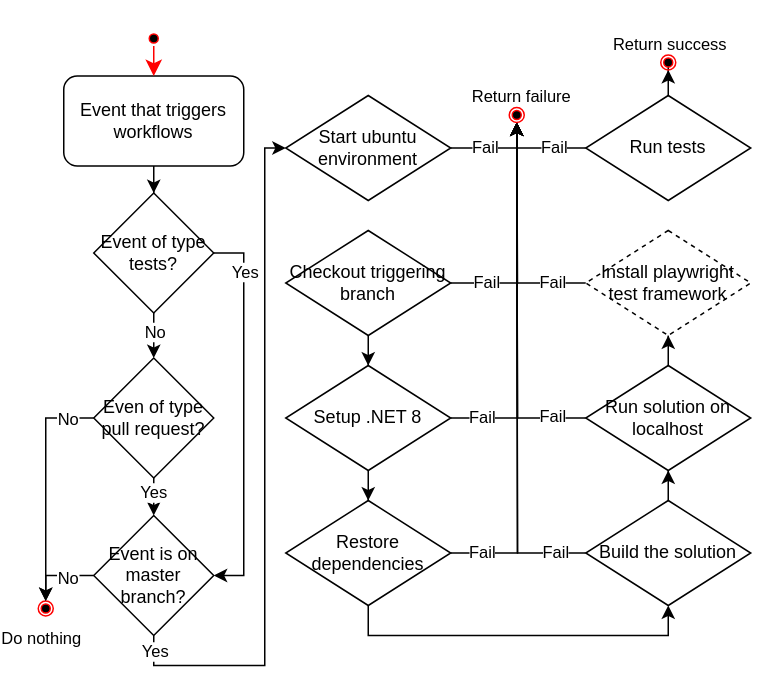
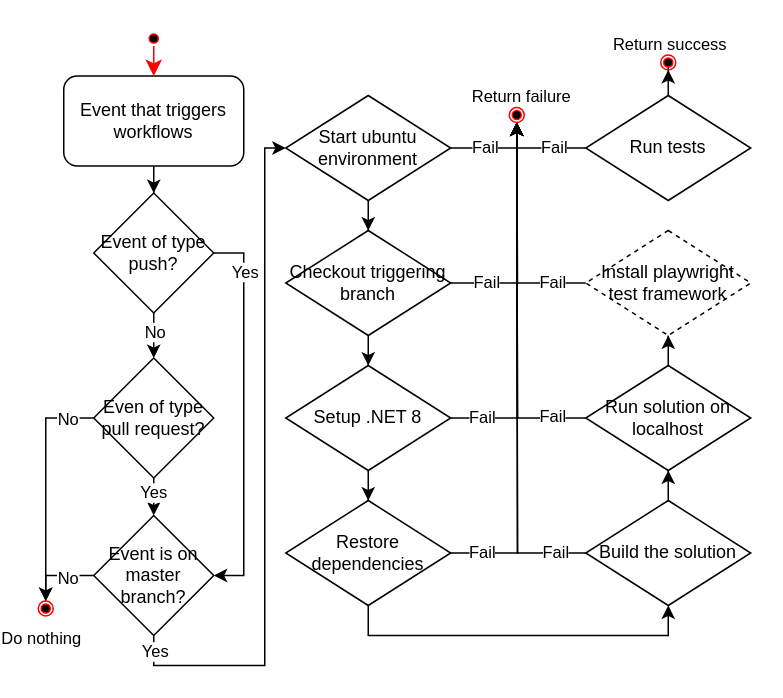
  <mxCell id="0" />
  <mxCell id="1" parent="0" />
  <mxCell id="2" value="" style="ellipse;html=1;shape=endState;fillColor=#000000;strokeColor=#ff0000;" parent="1" vertex="1"><mxGeometry x="20" y="400" width="10" height="10" as="geometry" /></mxCell>
  <mxCell id="3" style="edgeStyle=orthogonalEdgeStyle;rounded=0;orthogonalLoop=1;jettySize=auto;html=1;entryX=0.5;entryY=0;entryDx=0;entryDy=0;" parent="1" source="4" target="9" edge="1"><mxGeometry relative="1" as="geometry" /></mxCell>
  <mxCell id="4" value="&lt;font&gt;Event that triggers workflows&lt;/font&gt;" style="rounded=1;whiteSpace=wrap;html=1;" parent="1" vertex="1"><mxGeometry x="37" y="50" width="120" height="60" as="geometry" /></mxCell>
  <mxCell id="5" style="edgeStyle=orthogonalEdgeStyle;rounded=0;orthogonalLoop=1;jettySize=auto;html=1;entryX=0.5;entryY=0;entryDx=0;entryDy=0;" parent="1" source="9" target="14" edge="1"><mxGeometry relative="1" as="geometry" /></mxCell>
  <mxCell id="6" value="No" style="edgeLabel;html=1;align=center;verticalAlign=middle;resizable=0;points=[];" parent="5" vertex="1" connectable="0"><mxGeometry x="0.481" y="-1" relative="1" as="geometry"><mxPoint x="1" y="-5" as="offset" /></mxGeometry></mxCell>
  <mxCell id="7" style="edgeStyle=orthogonalEdgeStyle;rounded=0;orthogonalLoop=1;jettySize=auto;html=1;exitX=1;exitY=0.5;exitDx=0;exitDy=0;entryX=1;entryY=0.5;entryDx=0;entryDy=0;" edge="1" parent="1" source="9" target="57"><mxGeometry relative="1" as="geometry" /></mxCell>
  <mxCell id="8" value="Yes" style="edgeLabel;html=1;align=center;verticalAlign=middle;resizable=0;points=[];" vertex="1" connectable="0" parent="7"><mxGeometry x="-0.906" y="1" relative="1" as="geometry"><mxPoint x="8" y="13" as="offset" /></mxGeometry></mxCell>
- <mxCell id="9" value="Event of type tests?" style="rhombus;whiteSpace=wrap;html=1;" parent="1" vertex="1"><mxGeometry x="57" y="128" width="80" height="80" as="geometry" /></mxCell>
+ <mxCell id="9" value="Event of type push?" style="rhombus;whiteSpace=wrap;html=1;" parent="1" vertex="1"><mxGeometry x="57" y="128" width="80" height="80" as="geometry" /></mxCell>
  <mxCell id="10" style="edgeStyle=orthogonalEdgeStyle;rounded=0;orthogonalLoop=1;jettySize=auto;html=1;exitX=0.5;exitY=1;exitDx=0;exitDy=0;entryX=0.5;entryY=0;entryDx=0;entryDy=0;" parent="1" source="14" target="57" edge="1"><mxGeometry relative="1" as="geometry" /></mxCell>
  <mxCell id="11" value="Yes" style="edgeLabel;html=1;align=center;verticalAlign=middle;resizable=0;points=[];" parent="10" vertex="1" connectable="0"><mxGeometry x="-0.6" y="1" relative="1" as="geometry"><mxPoint x="-2" y="4" as="offset" /></mxGeometry></mxCell>
  <mxCell id="12" style="edgeStyle=orthogonalEdgeStyle;rounded=0;orthogonalLoop=1;jettySize=auto;html=1;entryX=0.5;entryY=0;entryDx=0;entryDy=0;" parent="1" source="14" target="2" edge="1"><mxGeometry relative="1" as="geometry" /></mxCell>
  <mxCell id="13" value="No" style="edgeLabel;html=1;align=center;verticalAlign=middle;resizable=0;points=[];" parent="12" vertex="1" connectable="0"><mxGeometry x="-0.763" relative="1" as="geometry"><mxPoint as="offset" /></mxGeometry></mxCell>
  <mxCell id="14" value="Even of type pull request?" style="rhombus;whiteSpace=wrap;html=1;" parent="1" vertex="1"><mxGeometry x="57" y="238" width="80" height="80" as="geometry" /></mxCell>
+ <mxCell id="15" style="edgeStyle=orthogonalEdgeStyle;rounded=0;orthogonalLoop=1;jettySize=auto;html=1;" parent="1" source="18" target="22" edge="1"><mxGeometry relative="1" as="geometry" /></mxCell>
  <mxCell id="16" style="edgeStyle=orthogonalEdgeStyle;rounded=0;orthogonalLoop=1;jettySize=auto;html=1;entryX=0.5;entryY=1;entryDx=0;entryDy=0;" parent="1" source="18" edge="1"><mxGeometry relative="1" as="geometry"><mxPoint x="339" y="81" as="targetPoint" /><Array as="points"><mxPoint x="339" y="98" /></Array></mxGeometry></mxCell>
  <mxCell id="17" value="Fail" style="edgeLabel;html=1;align=center;verticalAlign=middle;resizable=0;points=[];" parent="16" vertex="1" connectable="0"><mxGeometry x="-0.318" y="-2" relative="1" as="geometry"><mxPoint x="1" y="-3" as="offset" /></mxGeometry></mxCell>
  <mxCell id="18" value="Start ubuntu environment" style="rhombus;whiteSpace=wrap;html=1;" parent="1" vertex="1"><mxGeometry x="185" y="63" width="110" height="70" as="geometry" /></mxCell>
  <mxCell id="19" style="edgeStyle=orthogonalEdgeStyle;rounded=0;orthogonalLoop=1;jettySize=auto;html=1;" parent="1" source="22" target="25" edge="1"><mxGeometry relative="1" as="geometry" /></mxCell>
  <mxCell id="20" style="edgeStyle=orthogonalEdgeStyle;rounded=0;orthogonalLoop=1;jettySize=auto;html=1;entryX=0.5;entryY=1;entryDx=0;entryDy=0;" parent="1" source="22" edge="1"><mxGeometry relative="1" as="geometry"><mxPoint x="339" y="81" as="targetPoint" /></mxGeometry></mxCell>
  <mxCell id="21" value="Fail" style="edgeLabel;html=1;align=center;verticalAlign=middle;resizable=0;points=[];" parent="20" vertex="1" connectable="0"><mxGeometry x="-0.517" y="2" relative="1" as="geometry"><mxPoint x="-14" y="1" as="offset" /></mxGeometry></mxCell>
  <mxCell id="22" value="Checkout triggering branch" style="rhombus;whiteSpace=wrap;html=1;" parent="1" vertex="1"><mxGeometry x="185" y="153" width="110" height="70" as="geometry" /></mxCell>
  <mxCell id="23" style="edgeStyle=orthogonalEdgeStyle;rounded=0;orthogonalLoop=1;jettySize=auto;html=1;entryX=0.5;entryY=0;entryDx=0;entryDy=0;" parent="1" source="25" target="38" edge="1"><mxGeometry relative="1" as="geometry" /></mxCell>
  <mxCell id="24" style="edgeStyle=orthogonalEdgeStyle;rounded=0;orthogonalLoop=1;jettySize=auto;html=1;entryX=0.5;entryY=1;entryDx=0;entryDy=0;" parent="1" source="25" edge="1"><mxGeometry relative="1" as="geometry"><mxPoint x="339" y="81" as="targetPoint" /></mxGeometry></mxCell>
  <mxCell id="25" value="Setup .NET 8" style="rhombus;whiteSpace=wrap;html=1;" parent="1" vertex="1"><mxGeometry x="185" y="243" width="110" height="70" as="geometry" /></mxCell>
  <mxCell id="26" style="edgeStyle=orthogonalEdgeStyle;rounded=0;orthogonalLoop=1;jettySize=auto;html=1;entryX=0.5;entryY=1;entryDx=0;entryDy=0;" parent="1" source="30" target="42" edge="1"><mxGeometry relative="1" as="geometry" /></mxCell>
  <mxCell id="27" style="edgeStyle=orthogonalEdgeStyle;rounded=0;orthogonalLoop=1;jettySize=auto;html=1;entryX=0.5;entryY=1;entryDx=0;entryDy=0;" parent="1" source="30" edge="1"><mxGeometry relative="1" as="geometry"><mxPoint x="339" y="81" as="targetPoint" /></mxGeometry></mxCell>
  <mxCell id="28" value="Fail" style="edgeLabel;html=1;align=center;verticalAlign=middle;resizable=0;points=[];" parent="27" vertex="1" connectable="0"><mxGeometry x="-0.627" relative="1" as="geometry"><mxPoint x="-25" y="-1" as="offset" /></mxGeometry></mxCell>
  <mxCell id="29" value="Fail" style="edgeLabel;html=1;align=center;verticalAlign=middle;resizable=0;points=[];" parent="27" vertex="1" connectable="0"><mxGeometry x="-0.811" relative="1" as="geometry"><mxPoint y="-2" as="offset" /></mxGeometry></mxCell>
  <mxCell id="30" value="Run solution on localhost" style="rhombus;whiteSpace=wrap;html=1;" parent="1" vertex="1"><mxGeometry x="385" y="243" width="110" height="70" as="geometry" /></mxCell>
  <mxCell id="31" style="edgeStyle=orthogonalEdgeStyle;rounded=0;orthogonalLoop=1;jettySize=auto;html=1;entryX=0.5;entryY=1;entryDx=0;entryDy=0;" parent="1" source="34" target="30" edge="1"><mxGeometry relative="1" as="geometry" /></mxCell>
  <mxCell id="32" style="edgeStyle=orthogonalEdgeStyle;rounded=0;orthogonalLoop=1;jettySize=auto;html=1;" parent="1" source="34" edge="1"><mxGeometry relative="1" as="geometry"><mxPoint x="339" y="81" as="targetPoint" /></mxGeometry></mxCell>
  <mxCell id="33" value="Fail" style="edgeLabel;html=1;align=center;verticalAlign=middle;resizable=0;points=[];" parent="32" vertex="1" connectable="0"><mxGeometry x="-0.821" y="-2" relative="1" as="geometry"><mxPoint x="9" y="1" as="offset" /></mxGeometry></mxCell>
  <mxCell id="34" value="Build the solution" style="rhombus;whiteSpace=wrap;html=1;" parent="1" vertex="1"><mxGeometry x="385" y="333" width="110" height="70" as="geometry" /></mxCell>
  <mxCell id="35" style="edgeStyle=orthogonalEdgeStyle;rounded=0;orthogonalLoop=1;jettySize=auto;html=1;entryX=0.5;entryY=1;entryDx=0;entryDy=0;exitX=0.5;exitY=1;exitDx=0;exitDy=0;" parent="1" source="38" target="34" edge="1"><mxGeometry relative="1" as="geometry" /></mxCell>
  <mxCell id="36" style="edgeStyle=orthogonalEdgeStyle;rounded=0;orthogonalLoop=1;jettySize=auto;html=1;" parent="1" source="38" edge="1"><mxGeometry relative="1" as="geometry"><mxPoint x="339" y="81" as="targetPoint" /></mxGeometry></mxCell>
  <mxCell id="37" value="Fail" style="edgeLabel;html=1;align=center;verticalAlign=middle;resizable=0;points=[];" parent="36" vertex="1" connectable="0"><mxGeometry x="-0.86" y="-2" relative="1" as="geometry"><mxPoint x="-3" y="-3" as="offset" /></mxGeometry></mxCell>
  <mxCell id="38" value="Restore dependencies" style="rhombus;whiteSpace=wrap;html=1;" parent="1" vertex="1"><mxGeometry x="185" y="333" width="110" height="70" as="geometry" /></mxCell>
  <mxCell id="39" style="edgeStyle=orthogonalEdgeStyle;rounded=0;orthogonalLoop=1;jettySize=auto;html=1;exitX=0;exitY=0.5;exitDx=0;exitDy=0;entryX=0.5;entryY=1;entryDx=0;entryDy=0;" parent="1" source="42" target="51" edge="1"><mxGeometry relative="1" as="geometry" /></mxCell>
  <mxCell id="40" value="Fail" style="edgeLabel;html=1;align=center;verticalAlign=middle;resizable=0;points=[];" parent="39" vertex="1" connectable="0"><mxGeometry x="-0.696" y="-1" relative="1" as="geometry"><mxPoint as="offset" /></mxGeometry></mxCell>
  <mxCell id="41" value="Return failure" style="edgeLabel;html=1;align=center;verticalAlign=middle;resizable=0;points=[];" parent="39" vertex="1" connectable="0"><mxGeometry x="0.475" y="1" relative="1" as="geometry"><mxPoint x="3" y="-58" as="offset" /></mxGeometry></mxCell>
  <mxCell id="42" value="Install playwright test framework" style="rhombus;whiteSpace=wrap;html=1;dashed=1;" parent="1" vertex="1"><mxGeometry x="385" y="153" width="110" height="70" as="geometry" /></mxCell>
  <mxCell id="43" style="edgeStyle=orthogonalEdgeStyle;rounded=0;orthogonalLoop=1;jettySize=auto;html=1;entryX=0.5;entryY=1;entryDx=0;entryDy=0;" parent="1" source="47" target="48" edge="1"><mxGeometry relative="1" as="geometry" /></mxCell>
  <mxCell id="44" value="Return success" style="edgeLabel;html=1;align=center;verticalAlign=middle;resizable=0;points=[];" parent="43" vertex="1" connectable="0"><mxGeometry x="0.619" y="-1" relative="1" as="geometry"><mxPoint x="-1" y="-30" as="offset" /></mxGeometry></mxCell>
  <mxCell id="45" style="edgeStyle=orthogonalEdgeStyle;rounded=0;orthogonalLoop=1;jettySize=auto;html=1;exitX=0;exitY=0.5;exitDx=0;exitDy=0;entryX=0.5;entryY=1;entryDx=0;entryDy=0;" parent="1" source="47" target="51" edge="1"><mxGeometry relative="1" as="geometry"><Array as="points"><mxPoint x="339" y="98" /></Array></mxGeometry></mxCell>
  <mxCell id="46" value="Fail" style="edgeLabel;html=1;align=center;verticalAlign=middle;resizable=0;points=[];" parent="45" vertex="1" connectable="0"><mxGeometry x="-0.332" relative="1" as="geometry"><mxPoint x="-1" y="-1" as="offset" /></mxGeometry></mxCell>
  <mxCell id="47" value="Run tests" style="rhombus;whiteSpace=wrap;html=1;" parent="1" vertex="1"><mxGeometry x="385" y="63" width="110" height="70" as="geometry" /></mxCell>
  <mxCell id="48" value="" style="ellipse;html=1;shape=endState;fillColor=#000000;strokeColor=#ff0000;" parent="1" vertex="1"><mxGeometry x="435" y="36" width="10" height="10" as="geometry" /></mxCell>
  <mxCell id="49" value="" style="ellipse;html=1;shape=startState;fillColor=#000000;strokeColor=#ff0000;" parent="1" vertex="1"><mxGeometry x="92" y="20" width="10" height="10" as="geometry" /></mxCell>
  <mxCell id="50" value="" style="edgeStyle=orthogonalEdgeStyle;html=1;verticalAlign=bottom;endArrow=classic;endSize=8;strokeColor=#ff0000;rounded=0;endFill=1;" parent="1" source="49" edge="1"><mxGeometry relative="1" as="geometry"><mxPoint x="97" y="50" as="targetPoint" /></mxGeometry></mxCell>
  <mxCell id="51" value="" style="ellipse;html=1;shape=endState;fillColor=#000000;strokeColor=#ff0000;" parent="1" vertex="1"><mxGeometry x="334" y="71" width="10" height="10" as="geometry" /></mxCell>
  <mxCell id="52" style="edgeStyle=orthogonalEdgeStyle;rounded=0;orthogonalLoop=1;jettySize=auto;html=1;exitX=0;exitY=0.5;exitDx=0;exitDy=0;entryX=0.5;entryY=0;entryDx=0;entryDy=0;" parent="1" source="57" target="2" edge="1"><mxGeometry relative="1" as="geometry" /></mxCell>
  <mxCell id="53" value="Do nothing" style="edgeLabel;html=1;align=center;verticalAlign=middle;resizable=0;points=[];" parent="52" vertex="1" connectable="0"><mxGeometry x="0.292" y="-4" relative="1" as="geometry"><mxPoint y="41" as="offset" /></mxGeometry></mxCell>
  <mxCell id="54" value="No" style="edgeLabel;html=1;align=center;verticalAlign=middle;resizable=0;points=[];" parent="52" vertex="1" connectable="0"><mxGeometry x="-0.279" y="1" relative="1" as="geometry"><mxPoint as="offset" /></mxGeometry></mxCell>
  <mxCell id="55" style="edgeStyle=orthogonalEdgeStyle;rounded=0;orthogonalLoop=1;jettySize=auto;html=1;exitX=0.5;exitY=1;exitDx=0;exitDy=0;entryX=0;entryY=0.5;entryDx=0;entryDy=0;" edge="1" parent="1" source="57" target="18"><mxGeometry relative="1" as="geometry"><Array as="points"><mxPoint x="97" y="443" /><mxPoint x="171" y="443" /><mxPoint x="171" y="98" /></Array></mxGeometry></mxCell>
  <mxCell id="56" value="Yes" style="edgeLabel;html=1;align=center;verticalAlign=middle;resizable=0;points=[];" vertex="1" connectable="0" parent="55"><mxGeometry x="-0.943" y="1" relative="1" as="geometry"><mxPoint x="-1" y="-3" as="offset" /></mxGeometry></mxCell>
  <mxCell id="57" value="Event is on master branch?" style="rhombus;whiteSpace=wrap;html=1;" parent="1" vertex="1"><mxGeometry x="57" y="343" width="80" height="80" as="geometry" /></mxCell>
